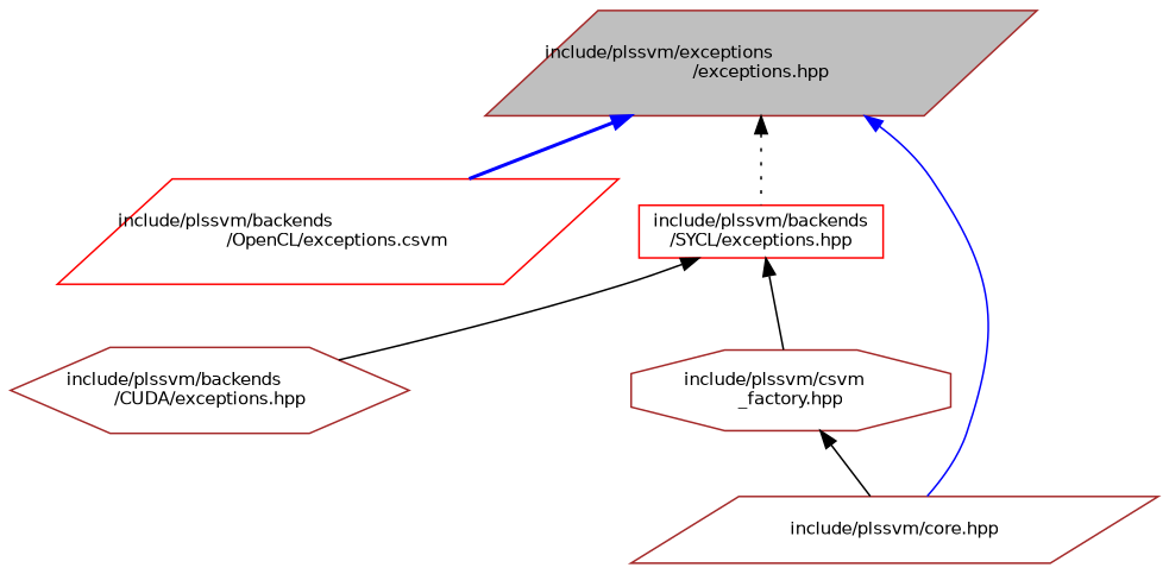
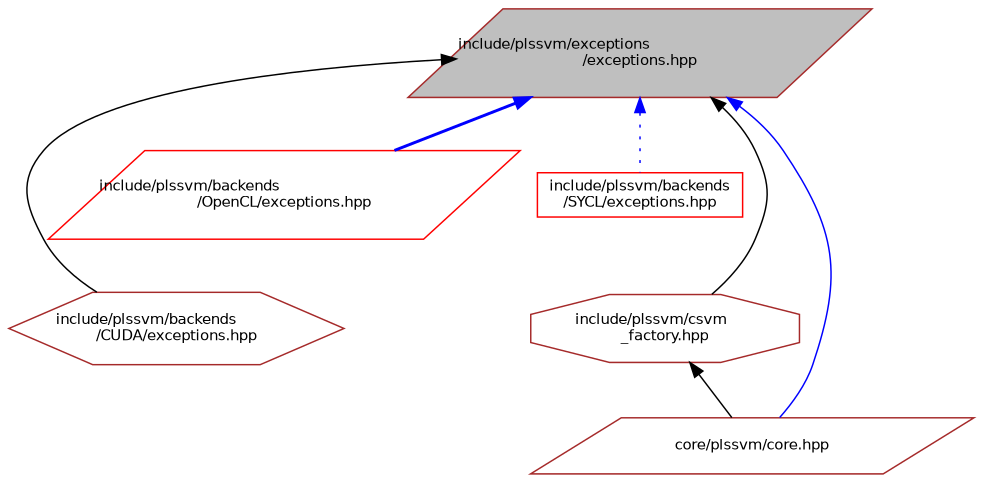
  digraph {
    node [color=brown fillcolor=white fontname=Helvetica fontsize=10 shape=parallelogram style=filled]
    edge [color=black dir=back fontname=Helvetica fontsize=10 labelfontname=Helvetica labelfontsize=10 style=solid]
    n1 [fillcolor=grey75 fontcolor=black height=0.2 label="include/plssvm/exceptions\l/exceptions.hpp" width=0.4]
    n2 [height=0.2 label="include/plssvm/backends\l/CUDA/exceptions.hpp" shape=hexagon width=0.4]
-   n3 [color=red height=0.2 label="include/plssvm/backends\l/OpenCL/exceptions.csvm" width=0.4]
+   n3 [color=red height=0.2 label="include/plssvm/backends\l/OpenCL/exceptions.hpp" width=0.4]
    n4 [color=red height=0.2 label="include/plssvm/backends\l/SYCL/exceptions.hpp" shape=box width=0.4]
-   n5 [height=0.2 label="include/plssvm/core.hpp" width=0.4]
+   n5 [height=0.2 label="core/plssvm/core.hpp" width=0.4]
    n6 [height=0.2 label="include/plssvm/csvm\l_factory.hpp" shape=octagon width=0.4]
-   n4 -> n2
+   n1 -> n2
    n1 -> n3 [color=blue style=bold]
-   n1 -> n4 [style=dotted]
+   n1 -> n4 [color=blue style=dotted]
    n1 -> n5 [color=blue]
-   n4 -> n6
+   n1 -> n6
    n6 -> n5
  }
